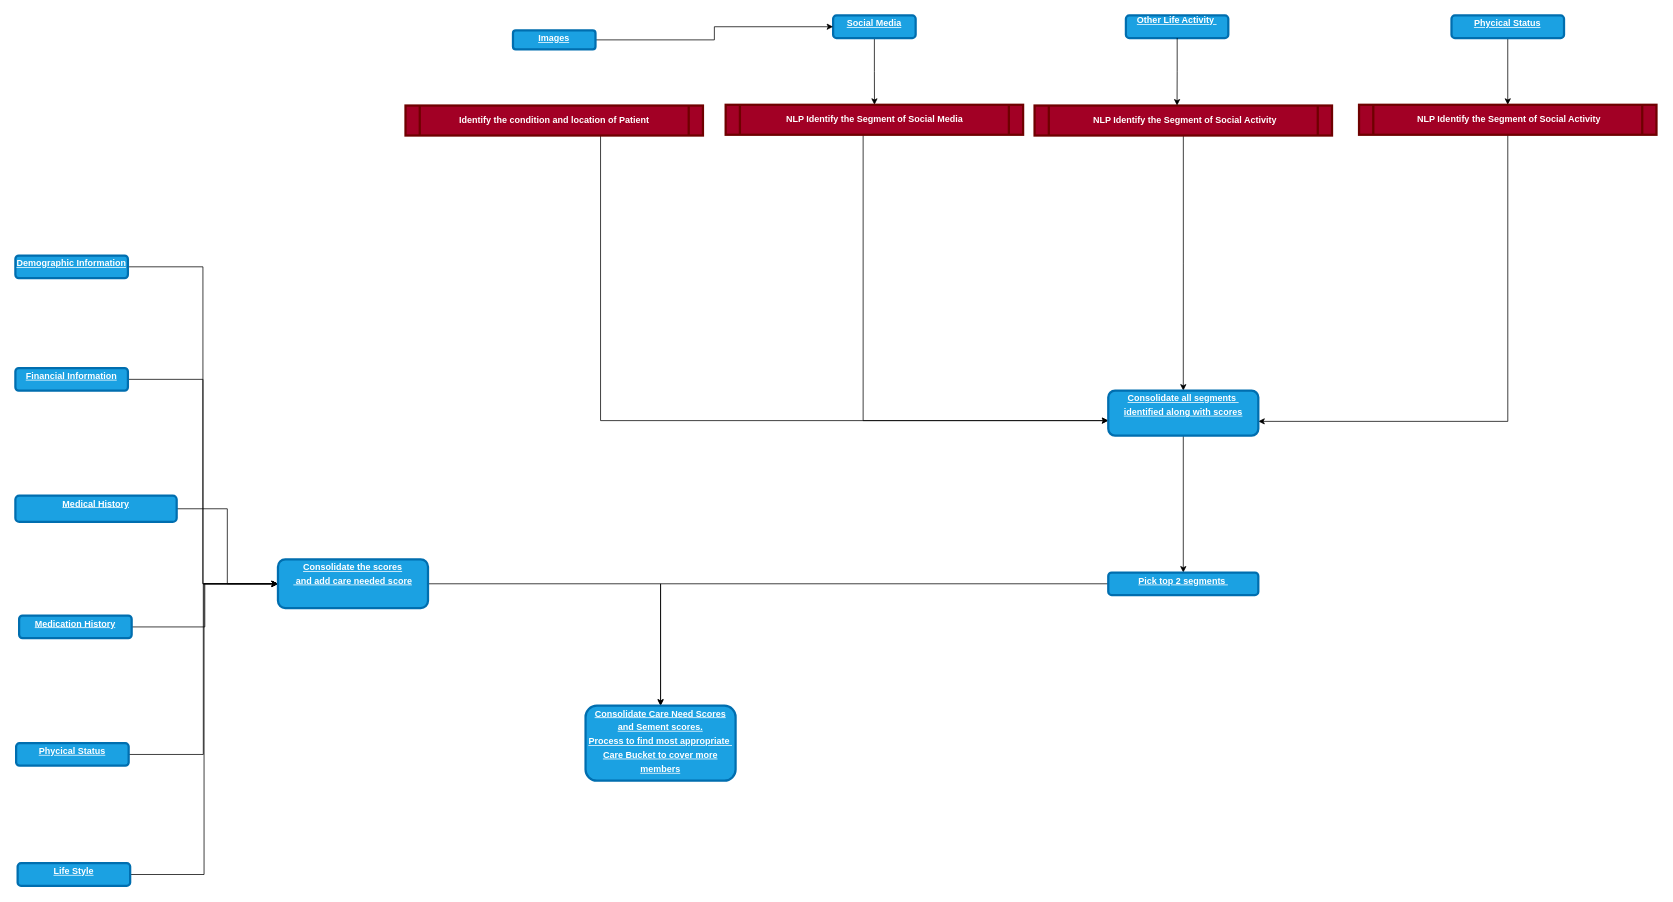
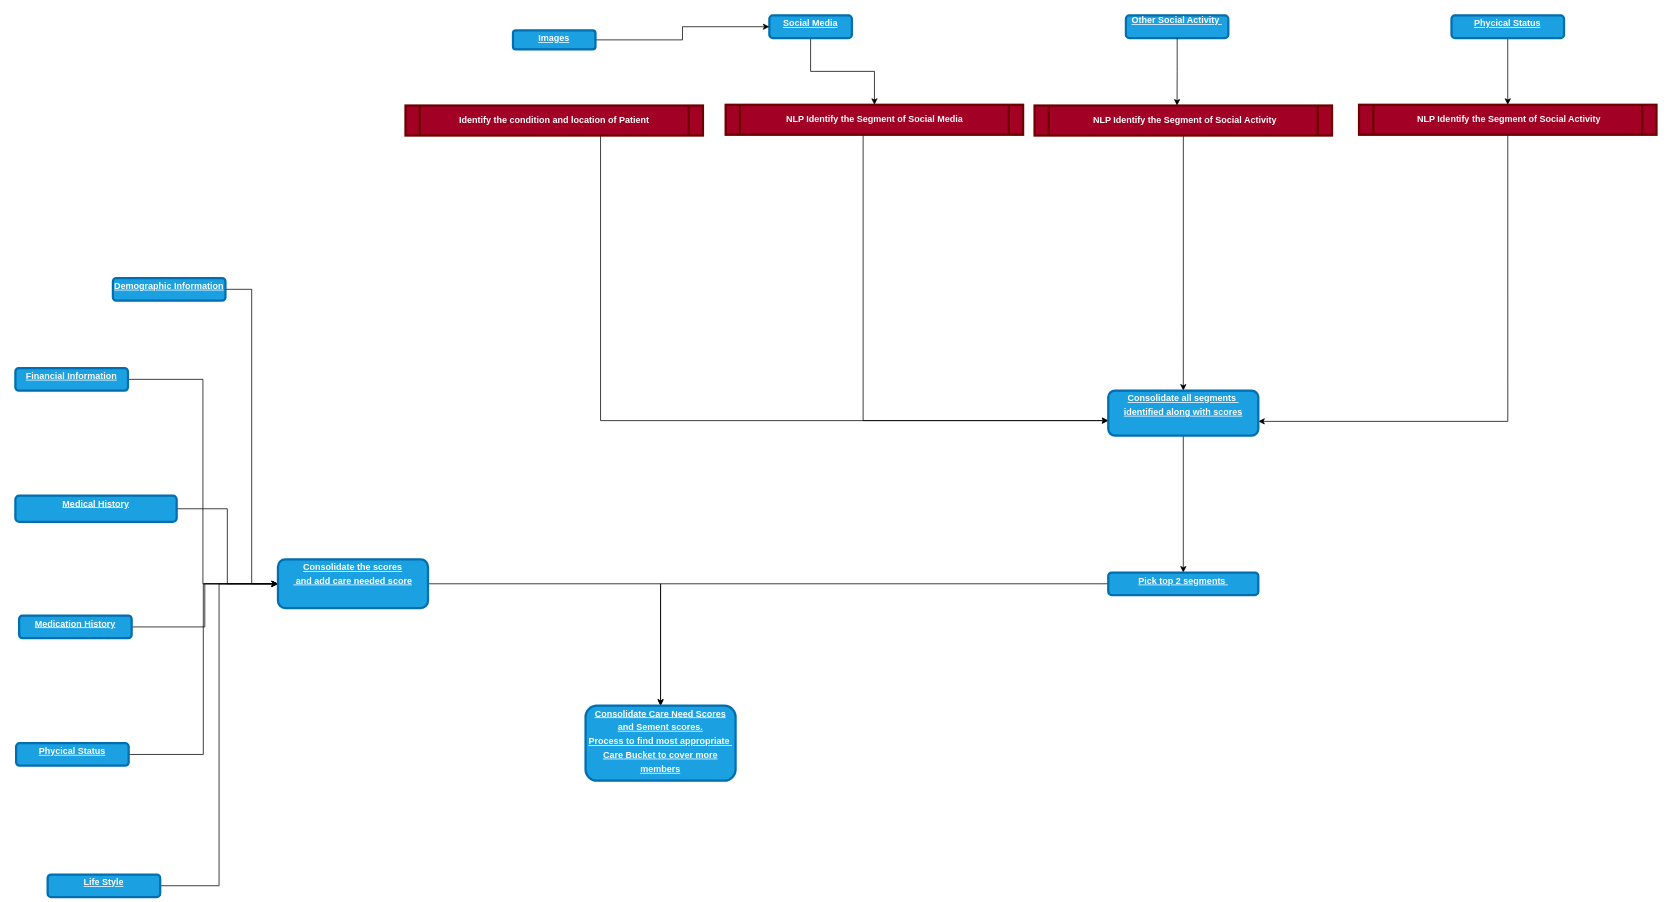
  <mxCell id="0" />
  <mxCell id="1" parent="0" />
  <mxCell id="2" style="edgeStyle=orthogonalEdgeStyle;rounded=0;orthogonalLoop=1;jettySize=auto;html=1;" edge="1" parent="1" source="3" target="5"><mxGeometry relative="1" as="geometry" /></mxCell>
- <mxCell id="3" value="&lt;p style=&quot;margin: 0px; margin-top: 4px; text-align: center; text-decoration: underline;&quot;&gt;Social Media&lt;/p&gt;" style="verticalAlign=middle;align=center;overflow=fill;fontSize=12;fontFamily=Helvetica;html=1;rounded=1;fontStyle=1;strokeWidth=3;fillColor=#1ba1e2;fontColor=#ffffff;strokeColor=#006EAF;" vertex="1" parent="1"><mxGeometry x="1110" y="20" width="110" height="30" as="geometry" /></mxCell>
+ <mxCell id="3" value="&lt;p style=&quot;margin: 0px; margin-top: 4px; text-align: center; text-decoration: underline;&quot;&gt;Social Media&lt;/p&gt;" style="verticalAlign=middle;align=center;overflow=fill;fontSize=12;fontFamily=Helvetica;html=1;rounded=1;fontStyle=1;strokeWidth=3;fillColor=#1ba1e2;fontColor=#ffffff;strokeColor=#006EAF;" vertex="1" parent="1"><mxGeometry x="1025" y="20" width="110" height="30" as="geometry" /></mxCell>
  <mxCell id="4" style="edgeStyle=orthogonalEdgeStyle;rounded=0;orthogonalLoop=1;jettySize=auto;html=1;" edge="1" parent="1" source="5" target="33"><mxGeometry relative="1" as="geometry"><mxPoint x="1270" y="120" as="sourcePoint" /><mxPoint x="1576" y="481" as="targetPoint" /><Array as="points"><mxPoint x="1150" y="560" /></Array></mxGeometry></mxCell>
  <mxCell id="5" value="NLP Identify the Segment of Social Media" style="shape=process;whiteSpace=wrap;align=center;verticalAlign=middle;size=0.048;fontStyle=1;strokeWidth=3;fillColor=#a20025;fontColor=#ffffff;strokeColor=#6F0000;" vertex="1" parent="1"><mxGeometry x="966.75" y="139" width="396.5" height="40" as="geometry" /></mxCell>
- <mxCell id="6" value="&lt;u&gt;Other Life Activity&amp;nbsp;&lt;/u&gt;" style="verticalAlign=middle;align=center;overflow=fill;fontSize=12;fontFamily=Helvetica;html=1;rounded=1;fontStyle=1;strokeWidth=3;fillColor=#1ba1e2;fontColor=#ffffff;strokeColor=#006EAF;" vertex="1" parent="1"><mxGeometry x="1500.25" y="20" width="136.5" height="30" as="geometry" /></mxCell>
+ <mxCell id="6" value="&lt;u&gt;Other Social Activity&amp;nbsp;&lt;/u&gt;" style="verticalAlign=middle;align=center;overflow=fill;fontSize=12;fontFamily=Helvetica;html=1;rounded=1;fontStyle=1;strokeWidth=3;fillColor=#1ba1e2;fontColor=#ffffff;strokeColor=#006EAF;" vertex="1" parent="1"><mxGeometry x="1500.25" y="20" width="136.5" height="30" as="geometry" /></mxCell>
  <mxCell id="7" style="edgeStyle=orthogonalEdgeStyle;rounded=0;orthogonalLoop=1;jettySize=auto;html=1;entryX=0.5;entryY=0;entryDx=0;entryDy=0;" edge="1" parent="1" source="8" target="33"><mxGeometry relative="1" as="geometry" /></mxCell>
  <mxCell id="8" value=" NLP Identify the Segment of Social Activity" style="shape=process;whiteSpace=wrap;align=center;verticalAlign=middle;size=0.048;fontStyle=1;strokeWidth=3;fillColor=#a20025;fontColor=#ffffff;strokeColor=#6F0000;" vertex="1" parent="1"><mxGeometry x="1378.5" y="140" width="396.5" height="40" as="geometry" /></mxCell>
  <mxCell id="9" style="edgeStyle=orthogonalEdgeStyle;rounded=0;orthogonalLoop=1;jettySize=auto;html=1;entryX=0.479;entryY=0;entryDx=0;entryDy=0;entryPerimeter=0;" edge="1" parent="1" source="6" target="8"><mxGeometry relative="1" as="geometry" /></mxCell>
  <mxCell id="10" style="edgeStyle=orthogonalEdgeStyle;rounded=0;orthogonalLoop=1;jettySize=auto;html=1;" edge="1" parent="1" source="11" target="33"><mxGeometry relative="1" as="geometry"><Array as="points"><mxPoint x="800" y="560" /></Array></mxGeometry></mxCell>
  <mxCell id="11" value="Identify the condition and location of Patient" style="shape=process;whiteSpace=wrap;align=center;verticalAlign=middle;size=0.048;fontStyle=1;strokeWidth=3;fillColor=#a20025;fontColor=#ffffff;strokeColor=#6F0000;" vertex="1" parent="1"><mxGeometry x="540" y="140" width="396.5" height="40" as="geometry" /></mxCell>
  <mxCell id="12" style="edgeStyle=orthogonalEdgeStyle;rounded=0;orthogonalLoop=1;jettySize=auto;html=1;" edge="1" parent="1" source="13" target="3"><mxGeometry relative="1" as="geometry" /></mxCell>
  <mxCell id="13" value="&lt;p style=&quot;margin: 0px; margin-top: 4px; text-align: center; text-decoration: underline;&quot;&gt;Images&lt;/p&gt;" style="verticalAlign=middle;align=center;overflow=fill;fontSize=12;fontFamily=Helvetica;html=1;rounded=1;fontStyle=1;strokeWidth=3;fillColor=#1ba1e2;fontColor=#ffffff;strokeColor=#006EAF;" vertex="1" parent="1"><mxGeometry x="683.25" y="40" width="110" height="25" as="geometry" /></mxCell>
  <mxCell id="14" style="edgeStyle=orthogonalEdgeStyle;rounded=0;orthogonalLoop=1;jettySize=auto;html=1;entryX=0;entryY=0.5;entryDx=0;entryDy=0;" edge="1" parent="1" source="15" target="27"><mxGeometry relative="1" as="geometry" /></mxCell>
- <mxCell id="15" value="&lt;p style=&quot;margin: 0px; margin-top: 4px; text-align: center; text-decoration: underline;&quot;&gt;Demographic Information&lt;/p&gt;" style="verticalAlign=middle;align=center;overflow=fill;fontSize=12;fontFamily=Helvetica;html=1;rounded=1;fontStyle=1;strokeWidth=3;fillColor=#1ba1e2;fontColor=#ffffff;strokeColor=#006EAF;" vertex="1" parent="1"><mxGeometry x="20" y="340" width="150" height="30" as="geometry" /></mxCell>
+ <mxCell id="15" value="&lt;p style=&quot;margin: 0px; margin-top: 4px; text-align: center; text-decoration: underline;&quot;&gt;Demographic Information&lt;/p&gt;" style="verticalAlign=middle;align=center;overflow=fill;fontSize=12;fontFamily=Helvetica;html=1;rounded=1;fontStyle=1;strokeWidth=3;fillColor=#1ba1e2;fontColor=#ffffff;strokeColor=#006EAF;" vertex="1" parent="1"><mxGeometry x="150" y="370" width="150" height="30" as="geometry" /></mxCell>
  <mxCell id="16" style="edgeStyle=orthogonalEdgeStyle;rounded=0;orthogonalLoop=1;jettySize=auto;html=1;entryX=0;entryY=0.5;entryDx=0;entryDy=0;" edge="1" parent="1" source="17" target="27"><mxGeometry relative="1" as="geometry" /></mxCell>
  <mxCell id="17" value="&lt;p style=&quot;margin: 0px; margin-top: 4px; text-align: center; text-decoration: underline;&quot;&gt;Financial Information&lt;/p&gt;" style="verticalAlign=middle;align=center;overflow=fill;fontSize=12;fontFamily=Helvetica;html=1;rounded=1;fontStyle=1;strokeWidth=3;fillColor=#1ba1e2;fontColor=#ffffff;strokeColor=#006EAF;" vertex="1" parent="1"><mxGeometry x="20" y="490" width="150" height="30" as="geometry" /></mxCell>
  <mxCell id="18" style="edgeStyle=orthogonalEdgeStyle;rounded=0;orthogonalLoop=1;jettySize=auto;html=1;entryX=0;entryY=0.5;entryDx=0;entryDy=0;" edge="1" parent="1" source="19" target="27"><mxGeometry relative="1" as="geometry" /></mxCell>
  <mxCell id="19" value="&lt;p style=&quot;margin: 0px; margin-top: 4px; text-align: center; text-decoration: underline;&quot;&gt;Medical History&lt;/p&gt;" style="verticalAlign=middle;align=center;overflow=fill;fontSize=12;fontFamily=Helvetica;html=1;rounded=1;fontStyle=1;strokeWidth=3;fillColor=#1ba1e2;fontColor=#ffffff;strokeColor=#006EAF;" vertex="1" parent="1"><mxGeometry x="20" y="660" width="215" height="35" as="geometry" /></mxCell>
  <mxCell id="20" style="edgeStyle=orthogonalEdgeStyle;rounded=0;orthogonalLoop=1;jettySize=auto;html=1;entryX=0;entryY=0.5;entryDx=0;entryDy=0;" edge="1" parent="1" source="21" target="27"><mxGeometry relative="1" as="geometry" /></mxCell>
  <mxCell id="21" value="&lt;p style=&quot;margin: 0px; margin-top: 4px; text-align: center; text-decoration: underline;&quot;&gt;Medication History&lt;/p&gt;" style="verticalAlign=middle;align=center;overflow=fill;fontSize=12;fontFamily=Helvetica;html=1;rounded=1;fontStyle=1;strokeWidth=3;fillColor=#1ba1e2;fontColor=#ffffff;strokeColor=#006EAF;" vertex="1" parent="1"><mxGeometry x="25" y="820" width="150" height="30" as="geometry" /></mxCell>
  <mxCell id="22" style="edgeStyle=orthogonalEdgeStyle;rounded=0;orthogonalLoop=1;jettySize=auto;html=1;entryX=0;entryY=0.5;entryDx=0;entryDy=0;" edge="1" parent="1" source="23" target="27"><mxGeometry relative="1" as="geometry" /></mxCell>
  <mxCell id="23" value="&lt;p style=&quot;margin: 0px; margin-top: 4px; text-align: center; text-decoration: underline;&quot;&gt;Phycical Status&lt;/p&gt;" style="verticalAlign=middle;align=center;overflow=fill;fontSize=12;fontFamily=Helvetica;html=1;rounded=1;fontStyle=1;strokeWidth=3;fillColor=#1ba1e2;fontColor=#ffffff;strokeColor=#006EAF;" vertex="1" parent="1"><mxGeometry x="21" y="990" width="150" height="30" as="geometry" /></mxCell>
  <mxCell id="24" style="edgeStyle=orthogonalEdgeStyle;rounded=0;orthogonalLoop=1;jettySize=auto;html=1;entryX=0;entryY=0.5;entryDx=0;entryDy=0;" edge="1" parent="1" source="25" target="27"><mxGeometry relative="1" as="geometry" /></mxCell>
- <mxCell id="25" value="&lt;p style=&quot;margin: 0px; margin-top: 4px; text-align: center; text-decoration: underline;&quot;&gt;Life Style&lt;/p&gt;" style="verticalAlign=middle;align=center;overflow=fill;fontSize=12;fontFamily=Helvetica;html=1;rounded=1;fontStyle=1;strokeWidth=3;fillColor=#1ba1e2;fontColor=#ffffff;strokeColor=#006EAF;" vertex="1" parent="1"><mxGeometry x="23" y="1150" width="150" height="30" as="geometry" /></mxCell>
+ <mxCell id="25" value="&lt;p style=&quot;margin: 0px; margin-top: 4px; text-align: center; text-decoration: underline;&quot;&gt;Life Style&lt;/p&gt;" style="verticalAlign=middle;align=center;overflow=fill;fontSize=12;fontFamily=Helvetica;html=1;rounded=1;fontStyle=1;strokeWidth=3;fillColor=#1ba1e2;fontColor=#ffffff;strokeColor=#006EAF;" vertex="1" parent="1"><mxGeometry x="63" y="1165" width="150" height="30" as="geometry" /></mxCell>
  <mxCell id="26" style="edgeStyle=orthogonalEdgeStyle;rounded=0;orthogonalLoop=1;jettySize=auto;html=1;entryX=0.5;entryY=0;entryDx=0;entryDy=0;" edge="1" parent="1" source="27" target="36"><mxGeometry relative="1" as="geometry" /></mxCell>
  <mxCell id="27" value="&lt;p style=&quot;margin: 0px; margin-top: 4px; text-align: center; text-decoration: underline;&quot;&gt;Consolidate the scores&lt;/p&gt;&lt;p style=&quot;margin: 0px; margin-top: 4px; text-align: center; text-decoration: underline;&quot;&gt;&amp;nbsp;and add care needed score&lt;/p&gt;" style="verticalAlign=middle;align=center;overflow=fill;fontSize=12;fontFamily=Helvetica;html=1;rounded=1;fontStyle=1;strokeWidth=3;fillColor=#1ba1e2;fontColor=#ffffff;strokeColor=#006EAF;" vertex="1" parent="1"><mxGeometry x="370" y="745" width="200" height="65" as="geometry" /></mxCell>
  <mxCell id="28" style="edgeStyle=orthogonalEdgeStyle;rounded=0;orthogonalLoop=1;jettySize=auto;html=1;entryX=0.5;entryY=0;entryDx=0;entryDy=0;" edge="1" parent="1" source="29" target="31"><mxGeometry relative="1" as="geometry" /></mxCell>
  <mxCell id="29" value="&lt;p style=&quot;margin: 0px; margin-top: 4px; text-align: center; text-decoration: underline;&quot;&gt;Phycical Status&lt;/p&gt;" style="verticalAlign=middle;align=center;overflow=fill;fontSize=12;fontFamily=Helvetica;html=1;rounded=1;fontStyle=1;strokeWidth=3;fillColor=#1ba1e2;fontColor=#ffffff;strokeColor=#006EAF;" vertex="1" parent="1"><mxGeometry x="1934.25" y="20" width="150" height="30" as="geometry" /></mxCell>
  <mxCell id="30" style="edgeStyle=orthogonalEdgeStyle;rounded=0;orthogonalLoop=1;jettySize=auto;html=1;entryX=1;entryY=0.5;entryDx=0;entryDy=0;" edge="1" parent="1"><mxGeometry relative="1" as="geometry"><mxPoint x="2009.286" y="170" as="sourcePoint" /><mxPoint x="1676.75" y="561" as="targetPoint" /><Array as="points"><mxPoint x="2009" y="561" /></Array></mxGeometry></mxCell>
  <mxCell id="31" value=" NLP Identify the Segment of Social Activity" style="shape=process;whiteSpace=wrap;align=center;verticalAlign=middle;size=0.048;fontStyle=1;strokeWidth=3;fillColor=#a20025;fontColor=#ffffff;strokeColor=#6F0000;" vertex="1" parent="1"><mxGeometry x="1811" y="139" width="396.5" height="40" as="geometry" /></mxCell>
  <mxCell id="32" style="edgeStyle=orthogonalEdgeStyle;rounded=0;orthogonalLoop=1;jettySize=auto;html=1;" edge="1" parent="1" source="33" target="35"><mxGeometry relative="1" as="geometry" /></mxCell>
  <mxCell id="33" value="&lt;p style=&quot;margin: 0px; margin-top: 4px; text-align: center; text-decoration: underline;&quot;&gt;Consolidate all segments&amp;nbsp;&lt;/p&gt;&lt;p style=&quot;margin: 0px; margin-top: 4px; text-align: center; text-decoration: underline;&quot;&gt;identified along with scores&lt;/p&gt;&lt;p style=&quot;margin: 0px; margin-top: 4px; text-align: center; text-decoration: underline;&quot;&gt;&lt;br&gt;&lt;/p&gt;" style="verticalAlign=middle;align=center;overflow=fill;fontSize=12;fontFamily=Helvetica;html=1;rounded=1;fontStyle=1;strokeWidth=3;fillColor=#1ba1e2;fontColor=#ffffff;strokeColor=#006EAF;" vertex="1" parent="1"><mxGeometry x="1476.75" y="520" width="200" height="60" as="geometry" /></mxCell>
  <mxCell id="34" style="edgeStyle=orthogonalEdgeStyle;rounded=0;orthogonalLoop=1;jettySize=auto;html=1;entryX=0.5;entryY=0;entryDx=0;entryDy=0;" edge="1" parent="1" source="35" target="36"><mxGeometry relative="1" as="geometry" /></mxCell>
  <mxCell id="35" value="&lt;p style=&quot;margin: 0px; margin-top: 4px; text-align: center; text-decoration: underline;&quot;&gt;Pick top 2 segments&amp;nbsp;&lt;/p&gt;" style="verticalAlign=middle;align=center;overflow=fill;fontSize=12;fontFamily=Helvetica;html=1;rounded=1;fontStyle=1;strokeWidth=3;fillColor=#1ba1e2;fontColor=#ffffff;strokeColor=#006EAF;" vertex="1" parent="1"><mxGeometry x="1476.75" y="762.5" width="200" height="30" as="geometry" /></mxCell>
  <mxCell id="36" value="&lt;p style=&quot;margin: 0px; margin-top: 4px; text-align: center; text-decoration: underline;&quot;&gt;Consolidate Care Need Scores&lt;/p&gt;&lt;p style=&quot;margin: 0px; margin-top: 4px; text-align: center; text-decoration: underline;&quot;&gt;and Sement scores.&lt;/p&gt;&lt;p style=&quot;margin: 0px; margin-top: 4px; text-align: center; text-decoration: underline;&quot;&gt;Process to find most appropriate&amp;nbsp;&lt;/p&gt;&lt;p style=&quot;margin: 0px; margin-top: 4px; text-align: center; text-decoration: underline;&quot;&gt;Care Bucket to cover more&lt;/p&gt;&lt;p style=&quot;margin: 0px; margin-top: 4px; text-align: center; text-decoration: underline;&quot;&gt;members&lt;/p&gt;" style="verticalAlign=middle;align=center;overflow=fill;fontSize=12;fontFamily=Helvetica;html=1;rounded=1;fontStyle=1;strokeWidth=3;fillColor=#1ba1e2;fontColor=#ffffff;strokeColor=#006EAF;" vertex="1" parent="1"><mxGeometry x="780" y="940" width="200" height="100" as="geometry" /></mxCell>
